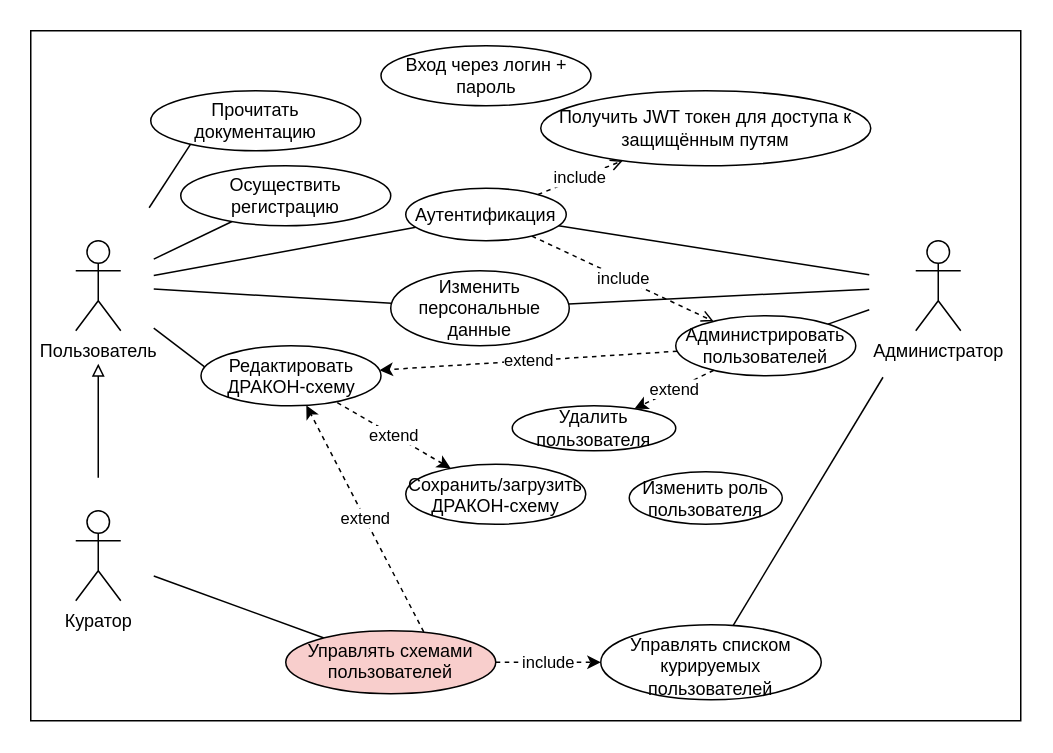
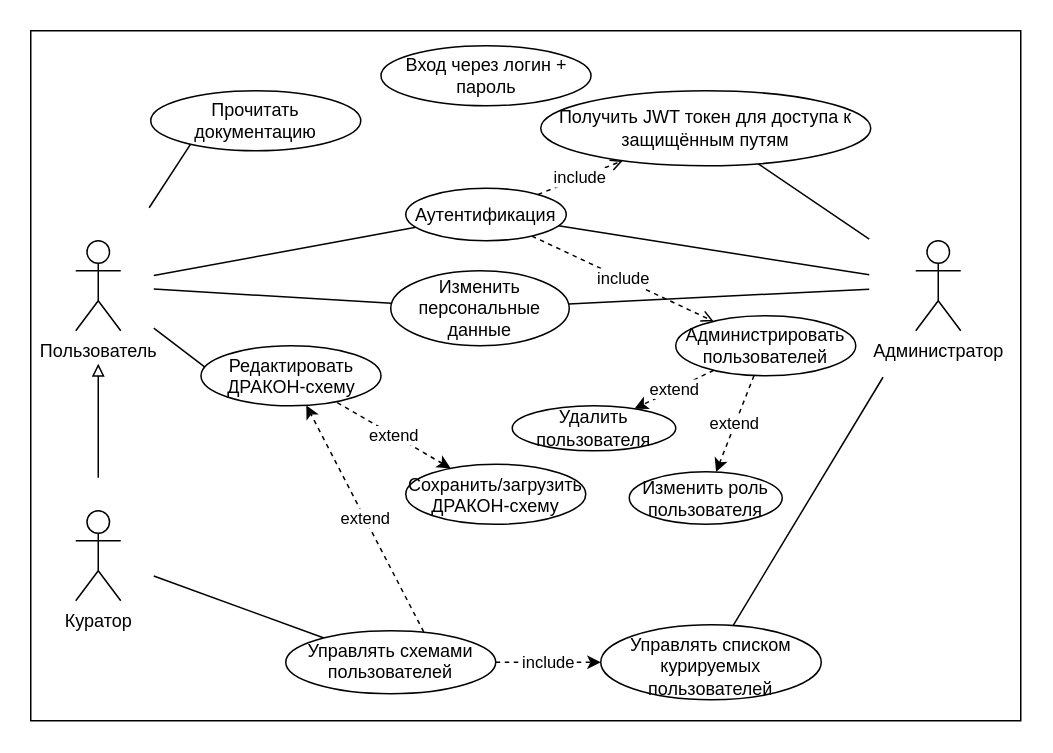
  <mxCell id="0" />
  <mxCell id="1" parent="0" />
  <mxCell id="2" value="" style="rounded=0;whiteSpace=wrap;html=1;" parent="1" vertex="1"><mxGeometry x="20" y="20" width="660" height="460" as="geometry" /></mxCell>
  <mxCell id="3" style="rounded=0;orthogonalLoop=1;jettySize=auto;html=1;endArrow=none;endFill=0;" parent="1" source="6" target="16" edge="1"><mxGeometry relative="1" as="geometry"><mxPoint x="110" y="155" as="sourcePoint" /></mxGeometry></mxCell>
- <mxCell id="4" style="edgeStyle=none;rounded=0;orthogonalLoop=1;jettySize=auto;html=1;endArrow=none;endFill=0;" parent="1" source="6" target="17" edge="1"><mxGeometry relative="1" as="geometry" /></mxCell>
  <mxCell id="5" style="edgeStyle=none;rounded=0;orthogonalLoop=1;jettySize=auto;html=1;endArrow=none;endFill=0;entryX=0.02;entryY=0.351;entryDx=0;entryDy=0;entryPerimeter=0;" parent="1" source="6" target="27" edge="1"><mxGeometry relative="1" as="geometry" /></mxCell>
  <mxCell id="6" value="Пользователь" style="shape=umlActor;verticalLabelPosition=bottom;verticalAlign=top;html=1;outlineConnect=0;perimeterSpacing=22;" parent="1" vertex="1"><mxGeometry x="50" y="160" width="30" height="60" as="geometry" /></mxCell>
  <mxCell id="7" style="edgeStyle=orthogonalEdgeStyle;rounded=0;orthogonalLoop=1;jettySize=auto;html=1;endArrow=block;endFill=0;" parent="1" source="9" target="6" edge="1"><mxGeometry relative="1" as="geometry"><mxPoint x="65" y="269" as="sourcePoint" /></mxGeometry></mxCell>
  <mxCell id="8" value="" style="edgeStyle=none;rounded=0;orthogonalLoop=1;jettySize=auto;html=1;endArrow=none;endFill=0;" parent="1" source="9" target="26" edge="1"><mxGeometry relative="1" as="geometry" /></mxCell>
  <mxCell id="9" value="Куратор" style="shape=umlActor;verticalLabelPosition=bottom;verticalAlign=top;html=1;outlineConnect=0;perimeterSpacing=22;" parent="1" vertex="1"><mxGeometry x="50" y="340" width="30" height="60" as="geometry" /></mxCell>
  <mxCell id="10" style="edgeStyle=none;rounded=0;orthogonalLoop=1;jettySize=auto;html=1;endArrow=none;endFill=0;" parent="1" source="14" target="16" edge="1"><mxGeometry relative="1" as="geometry" /></mxCell>
- <mxCell id="11" style="edgeStyle=none;rounded=0;orthogonalLoop=1;jettySize=auto;html=1;endArrow=none;endFill=0;" parent="1" source="14" target="20" edge="1"><mxGeometry relative="1" as="geometry"><mxPoint x="420.01" y="220" as="targetPoint" /></mxGeometry></mxCell>
+ <mxCell id="11" style="edgeStyle=none;rounded=0;orthogonalLoop=1;jettySize=auto;html=1;endArrow=none;endFill=0;" parent="1" source="14" target="21" edge="1"><mxGeometry relative="1" as="geometry"><mxPoint x="420.01" y="220" as="targetPoint" /></mxGeometry></mxCell>
  <mxCell id="12" style="edgeStyle=none;rounded=0;orthogonalLoop=1;jettySize=auto;html=1;endArrow=none;endFill=0;" parent="1" source="14" target="30" edge="1"><mxGeometry relative="1" as="geometry"><mxPoint x="523.688" y="207.793" as="targetPoint" /></mxGeometry></mxCell>
  <mxCell id="13" style="rounded=0;orthogonalLoop=1;jettySize=auto;html=1;endArrow=none;endFill=0;" parent="1" source="14" target="28" edge="1"><mxGeometry relative="1" as="geometry" /></mxCell>
  <mxCell id="14" value="Администратор" style="shape=umlActor;verticalLabelPosition=bottom;verticalAlign=top;html=1;outlineConnect=0;perimeterSpacing=31;" parent="1" vertex="1"><mxGeometry x="610" y="160" width="30" height="60" as="geometry" /></mxCell>
  <mxCell id="15" value="include" style="edgeStyle=none;rounded=0;orthogonalLoop=1;jettySize=auto;html=1;dashed=1;endArrow=open;endFill=0;" parent="1" source="16" target="20" edge="1"><mxGeometry relative="1" as="geometry"><mxPoint x="250.001" y="108.071" as="targetPoint" /></mxGeometry></mxCell>
  <mxCell id="16" value="Аутентификация" style="ellipse;whiteSpace=wrap;html=1;" parent="1" vertex="1"><mxGeometry x="270" y="125" width="107" height="35" as="geometry" /></mxCell>
- <mxCell id="17" value="Осуществить регистрацию" style="ellipse;whiteSpace=wrap;html=1;" parent="1" vertex="1"><mxGeometry x="120" y="110" width="140" height="40" as="geometry" /></mxCell>
  <mxCell id="18" value="Вход через логин + пароль" style="ellipse;whiteSpace=wrap;html=1;" parent="1" vertex="1"><mxGeometry x="253.5" y="30" width="140" height="40" as="geometry" /></mxCell>
- <mxCell id="19" value="extend" style="edgeStyle=none;rounded=0;orthogonalLoop=1;jettySize=auto;html=1;endArrow=classic;endFill=1;dashed=1;" parent="1" source="20" target="27" edge="1"><mxGeometry relative="1" as="geometry"><mxPoint x="305" y="245" as="targetPoint" /></mxGeometry></mxCell>
+ <mxCell id="19" value="extend" style="edgeStyle=none;rounded=0;orthogonalLoop=1;jettySize=auto;html=1;endArrow=classic;endFill=1;dashed=1;" parent="1" source="20" target="23" edge="1"><mxGeometry relative="1" as="geometry"><mxPoint x="305" y="245" as="targetPoint" /></mxGeometry></mxCell>
  <mxCell id="20" value="Администрировать&lt;br&gt;пользователей" style="ellipse;whiteSpace=wrap;html=1;" parent="1" vertex="1"><mxGeometry x="450" y="210" width="120" height="40" as="geometry" /></mxCell>
  <mxCell id="21" value="Получить JWT токен для доступа к защищённым путям" style="ellipse;whiteSpace=wrap;html=1;" parent="1" vertex="1"><mxGeometry x="360" y="60" width="220" height="50" as="geometry" /></mxCell>
  <mxCell id="22" value="include" style="edgeStyle=none;rounded=0;orthogonalLoop=1;jettySize=auto;html=1;dashed=1;endArrow=open;endFill=0;" parent="1" source="16" target="21" edge="1"><mxGeometry relative="1" as="geometry"><mxPoint x="303.854" y="144.446" as="sourcePoint" /><mxPoint x="260.001" y="118.071" as="targetPoint" /></mxGeometry></mxCell>
  <mxCell id="23" value="Изменить роль пользователя" style="ellipse;whiteSpace=wrap;html=1;" parent="1" vertex="1"><mxGeometry x="419" y="314" width="102" height="35" as="geometry" /></mxCell>
  <mxCell id="24" value="extend" style="edgeStyle=none;rounded=0;orthogonalLoop=1;jettySize=auto;html=1;dashed=1;endArrow=classic;endFill=1;exitX=0.657;exitY=0.019;exitDx=0;exitDy=0;exitPerimeter=0;" parent="1" source="26" target="27" edge="1"><mxGeometry relative="1" as="geometry" /></mxCell>
  <mxCell id="25" value="include" style="edgeStyle=none;rounded=0;orthogonalLoop=1;jettySize=auto;html=1;dashed=1;endArrow=classic;endFill=1;" parent="1" source="26" target="28" edge="1"><mxGeometry relative="1" as="geometry" /></mxCell>
- <mxCell id="26" value="Управлять схемами пользователей" style="ellipse;whiteSpace=wrap;html=1;verticalAlign=top;fillColor=#f8cecc;" parent="1" vertex="1"><mxGeometry x="190" y="420" width="140" height="42" as="geometry" /></mxCell>
+ <mxCell id="26" value="Управлять схемами пользователей" style="ellipse;whiteSpace=wrap;html=1;verticalAlign=top;" parent="1" vertex="1"><mxGeometry x="190" y="420" width="140" height="42" as="geometry" /></mxCell>
  <mxCell id="27" value="Редактировать ДРАКОН-схему" style="ellipse;whiteSpace=wrap;html=1;verticalAlign=top;" parent="1" vertex="1"><mxGeometry x="133.5" y="230" width="120" height="40" as="geometry" /></mxCell>
  <mxCell id="28" value="Управлять списком курируемых пользователей" style="ellipse;whiteSpace=wrap;html=1;verticalAlign=top;" parent="1" vertex="1"><mxGeometry x="400" y="416" width="147" height="50" as="geometry" /></mxCell>
  <mxCell id="29" style="rounded=0;orthogonalLoop=1;jettySize=auto;html=1;endArrow=none;endFill=0;" parent="1" source="30" target="6" edge="1"><mxGeometry relative="1" as="geometry" /></mxCell>
  <mxCell id="30" value="Изменить персональные данные" style="ellipse;whiteSpace=wrap;html=1;" parent="1" vertex="1"><mxGeometry x="260" y="180" width="119" height="50" as="geometry" /></mxCell>
  <mxCell id="31" value="Удалить пользователя" style="ellipse;whiteSpace=wrap;html=1;" parent="1" vertex="1"><mxGeometry x="341" y="270" width="109" height="30" as="geometry" /></mxCell>
  <mxCell id="32" value="extend" style="edgeStyle=none;rounded=0;orthogonalLoop=1;jettySize=auto;html=1;endArrow=classic;endFill=1;dashed=1;" parent="1" source="20" target="31" edge="1"><mxGeometry relative="1" as="geometry"><mxPoint x="372.682" y="313.521" as="targetPoint" /><mxPoint x="452.696" y="276.923" as="sourcePoint" /></mxGeometry></mxCell>
  <mxCell id="33" value="Сохранить/загрузить ДРАКОН-схему" style="ellipse;whiteSpace=wrap;html=1;verticalAlign=top;" parent="1" vertex="1"><mxGeometry x="270" y="309" width="120" height="40" as="geometry" /></mxCell>
  <mxCell id="34" value="extend" style="edgeStyle=none;rounded=0;orthogonalLoop=1;jettySize=auto;html=1;dashed=1;endArrow=none;endFill=0;startArrow=classic;startFill=1;" parent="1" source="33" target="27" edge="1"><mxGeometry relative="1" as="geometry"><mxPoint x="218.239" y="368.016" as="sourcePoint" /><mxPoint x="206.164" y="279.98" as="targetPoint" /></mxGeometry></mxCell>
  <mxCell id="35" style="rounded=0;orthogonalLoop=1;jettySize=auto;html=1;endArrow=none;endFill=0;exitX=0.193;exitY=0.874;exitDx=0;exitDy=0;exitPerimeter=0;" parent="1" source="36" target="6" edge="1"><mxGeometry relative="1" as="geometry" /></mxCell>
  <mxCell id="36" value="Прочитать документацию" style="ellipse;whiteSpace=wrap;html=1;" parent="1" vertex="1"><mxGeometry x="100" y="60" width="140" height="40" as="geometry" /></mxCell>
